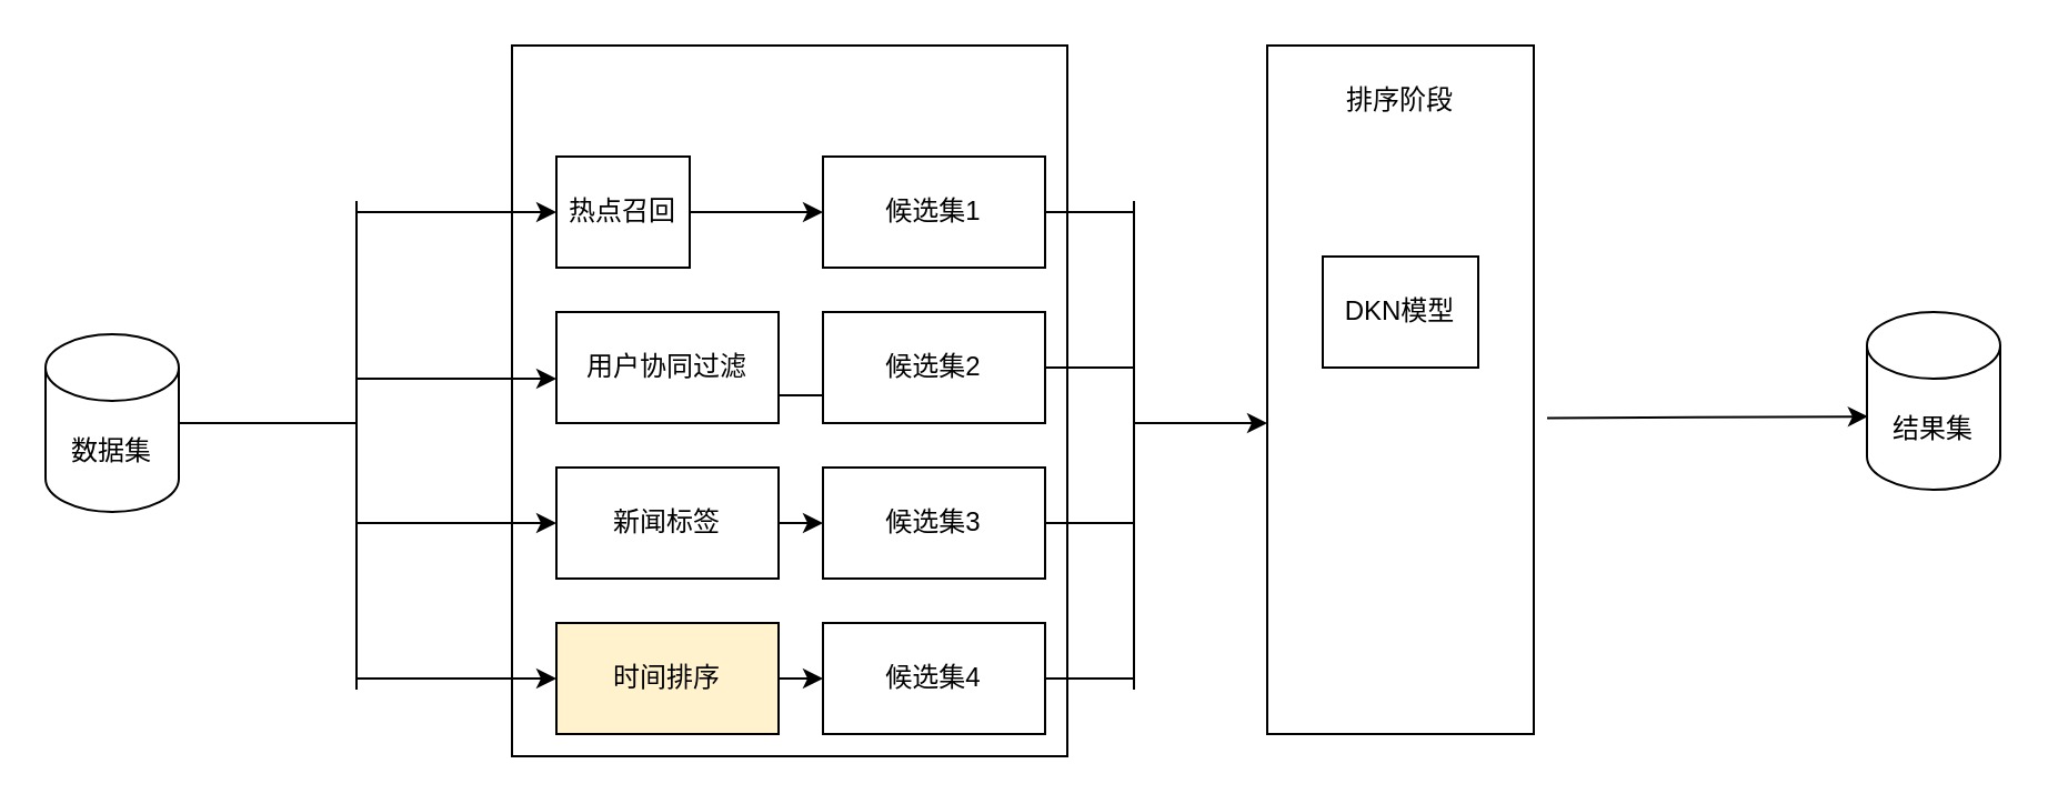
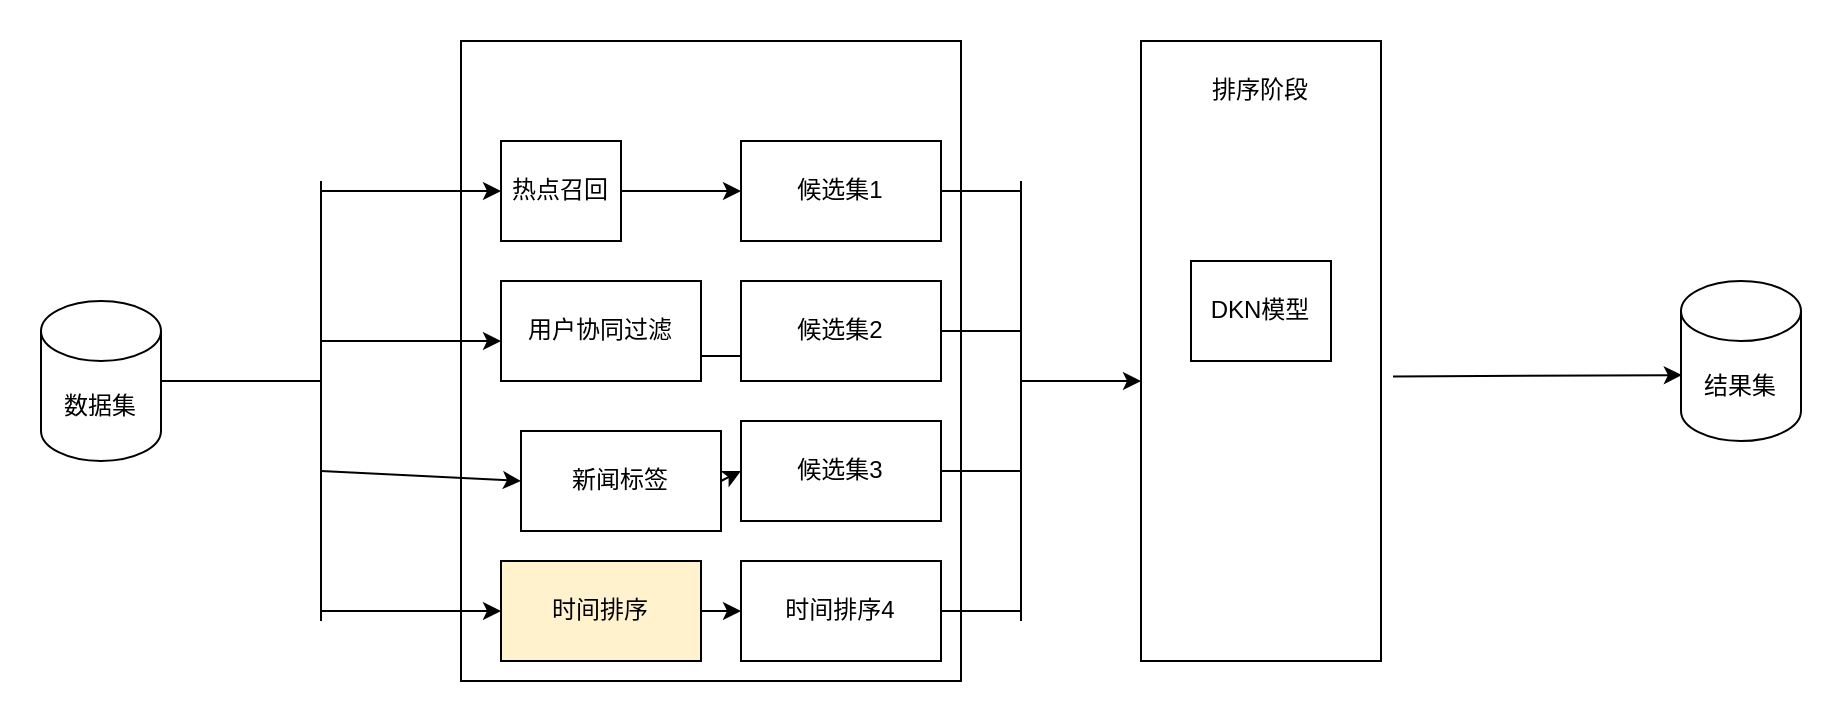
  <mxCell id="0" />
  <mxCell id="1" parent="0" />
  <mxCell id="2" value="数据集" style="shape=cylinder3;whiteSpace=wrap;html=1;boundedLbl=1;backgroundOutline=1;size=15;" vertex="1" parent="1"><mxGeometry x="20" y="150" width="60" height="80" as="geometry" /></mxCell>
  <mxCell id="3" value="" style="rounded=0;whiteSpace=wrap;html=1;" vertex="1" parent="1"><mxGeometry x="230" y="20" width="250" height="320" as="geometry" /></mxCell>
  <mxCell id="4" value="热点召回" style="rounded=0;whiteSpace=wrap;html=1;" vertex="1" parent="1"><mxGeometry x="250" y="70" width="60" height="50" as="geometry" /></mxCell>
  <mxCell id="5" value="用户协同过滤" style="rounded=0;whiteSpace=wrap;html=1;" vertex="1" parent="1"><mxGeometry x="250" y="140" width="100" height="50" as="geometry" /></mxCell>
- <mxCell id="6" value="新闻标签" style="rounded=0;whiteSpace=wrap;html=1;" vertex="1" parent="1"><mxGeometry x="250" y="210" width="100" height="50" as="geometry" /></mxCell>
+ <mxCell id="6" value="新闻标签" style="rounded=0;whiteSpace=wrap;html=1;" vertex="1" parent="1"><mxGeometry x="260" y="215" width="100" height="50" as="geometry" /></mxCell>
  <mxCell id="7" value="时间排序" style="rounded=0;whiteSpace=wrap;html=1;fillColor=#fff2cc;" vertex="1" parent="1"><mxGeometry x="250" y="280" width="100" height="50" as="geometry" /></mxCell>
  <mxCell id="8" value="候选集1" style="rounded=0;whiteSpace=wrap;html=1;" vertex="1" parent="1"><mxGeometry x="370" y="70" width="100" height="50" as="geometry" /></mxCell>
  <mxCell id="9" value="候选集1" style="rounded=0;whiteSpace=wrap;html=1;" vertex="1" parent="1"><mxGeometry x="370" y="70" width="100" height="50" as="geometry" /></mxCell>
  <mxCell id="10" value="候选集2" style="rounded=0;whiteSpace=wrap;html=1;" vertex="1" parent="1"><mxGeometry x="370" y="140" width="100" height="50" as="geometry" /></mxCell>
- <mxCell id="11" value="候选集4" style="rounded=0;whiteSpace=wrap;html=1;" vertex="1" parent="1"><mxGeometry x="370" y="280" width="100" height="50" as="geometry" /></mxCell>
+ <mxCell id="11" value="时间排序4" style="rounded=0;whiteSpace=wrap;html=1;" vertex="1" parent="1"><mxGeometry x="370" y="280" width="100" height="50" as="geometry" /></mxCell>
  <mxCell id="12" value="候选集3" style="rounded=0;whiteSpace=wrap;html=1;" vertex="1" parent="1"><mxGeometry x="370" y="210" width="100" height="50" as="geometry" /></mxCell>
  <mxCell id="13" value="" style="rounded=0;whiteSpace=wrap;html=1;" vertex="1" parent="1"><mxGeometry x="570" y="20" width="120" height="310" as="geometry" /></mxCell>
  <mxCell id="14" value="排序阶段" style="text;html=1;strokeColor=none;fillColor=none;align=center;verticalAlign=middle;whiteSpace=wrap;rounded=0;" vertex="1" parent="1"><mxGeometry x="600" y="30" width="60" height="30" as="geometry" /></mxCell>
- <mxCell id="15" value="DKN模型" style="rounded=0;whiteSpace=wrap;html=1;" vertex="1" parent="1"><mxGeometry x="595" y="115" width="70" height="50" as="geometry" /></mxCell>
+ <mxCell id="15" value="DKN模型" style="rounded=0;whiteSpace=wrap;html=1;" vertex="1" parent="1"><mxGeometry x="595" y="130" width="70" height="50" as="geometry" /></mxCell>
  <mxCell id="16" value="结果集" style="shape=cylinder3;whiteSpace=wrap;html=1;boundedLbl=1;backgroundOutline=1;size=15;" vertex="1" parent="1"><mxGeometry x="840" y="140" width="60" height="80" as="geometry" /></mxCell>
  <mxCell id="17" value="" style="endArrow=classic;html=1;rounded=0;entryX=0;entryY=0.5;entryDx=0;entryDy=0;endFill=1;" edge="1" parent="1" target="4"><mxGeometry width="50" height="50" relative="1" as="geometry"><mxPoint x="160" y="95" as="sourcePoint" /><mxPoint x="470" y="190" as="targetPoint" /></mxGeometry></mxCell>
  <mxCell id="18" value="" style="endArrow=classic;html=1;rounded=0;entryX=0;entryY=0.6;entryDx=0;entryDy=0;entryPerimeter=0;endFill=1;" edge="1" parent="1" target="5"><mxGeometry width="50" height="50" relative="1" as="geometry"><mxPoint x="160" y="170" as="sourcePoint" /><mxPoint x="470" y="190" as="targetPoint" /></mxGeometry></mxCell>
  <mxCell id="19" value="" style="endArrow=classic;html=1;rounded=0;entryX=0;entryY=0.5;entryDx=0;entryDy=0;endFill=1;" edge="1" parent="1" target="6"><mxGeometry width="50" height="50" relative="1" as="geometry"><mxPoint x="160" y="235" as="sourcePoint" /><mxPoint x="470" y="190" as="targetPoint" /></mxGeometry></mxCell>
  <mxCell id="20" value="" style="endArrow=classic;html=1;rounded=0;entryX=0;entryY=0.5;entryDx=0;entryDy=0;endFill=1;" edge="1" parent="1" target="7"><mxGeometry width="50" height="50" relative="1" as="geometry"><mxPoint x="160" y="305" as="sourcePoint" /><mxPoint x="470" y="190" as="targetPoint" /></mxGeometry></mxCell>
  <mxCell id="21" value="" style="endArrow=none;html=1;rounded=0;" edge="1" parent="1"><mxGeometry width="50" height="50" relative="1" as="geometry"><mxPoint x="160" y="310" as="sourcePoint" /><mxPoint x="160" y="90" as="targetPoint" /></mxGeometry></mxCell>
  <mxCell id="22" value="" style="endArrow=none;html=1;rounded=0;entryX=1;entryY=0.5;entryDx=0;entryDy=0;entryPerimeter=0;" edge="1" parent="1" target="2"><mxGeometry width="50" height="50" relative="1" as="geometry"><mxPoint x="160" y="190" as="sourcePoint" /><mxPoint x="470" y="190" as="targetPoint" /></mxGeometry></mxCell>
  <mxCell id="23" value="" style="endArrow=classic;html=1;rounded=0;exitX=1;exitY=0.5;exitDx=0;exitDy=0;entryX=0;entryY=0.5;entryDx=0;entryDy=0;" edge="1" parent="1" source="4" target="9"><mxGeometry width="50" height="50" relative="1" as="geometry"><mxPoint x="420" y="240" as="sourcePoint" /><mxPoint x="470" y="190" as="targetPoint" /></mxGeometry></mxCell>
  <mxCell id="24" value="" style="endArrow=none;html=1;rounded=0;exitX=1;exitY=0.75;exitDx=0;exitDy=0;entryX=0;entryY=0.75;entryDx=0;entryDy=0;" edge="1" parent="1" source="5" target="10"><mxGeometry width="50" height="50" relative="1" as="geometry"><mxPoint x="420" y="240" as="sourcePoint" /><mxPoint x="470" y="190" as="targetPoint" /></mxGeometry></mxCell>
  <mxCell id="25" value="" style="endArrow=classic;html=1;rounded=0;exitX=1;exitY=0.5;exitDx=0;exitDy=0;entryX=0;entryY=0.5;entryDx=0;entryDy=0;" edge="1" parent="1" source="6" target="12"><mxGeometry width="50" height="50" relative="1" as="geometry"><mxPoint x="420" y="240" as="sourcePoint" /><mxPoint x="470" y="190" as="targetPoint" /></mxGeometry></mxCell>
  <mxCell id="26" value="" style="endArrow=classic;html=1;rounded=0;exitX=1;exitY=0.5;exitDx=0;exitDy=0;entryX=0;entryY=0.5;entryDx=0;entryDy=0;" edge="1" parent="1" source="7" target="11"><mxGeometry width="50" height="50" relative="1" as="geometry"><mxPoint x="420" y="240" as="sourcePoint" /><mxPoint x="470" y="190" as="targetPoint" /></mxGeometry></mxCell>
  <mxCell id="27" value="" style="endArrow=classic;html=1;rounded=0;entryX=0.007;entryY=0.588;entryDx=0;entryDy=0;entryPerimeter=0;exitX=1.05;exitY=0.541;exitDx=0;exitDy=0;exitPerimeter=0;" edge="1" parent="1" source="13" target="16"><mxGeometry width="50" height="50" relative="1" as="geometry"><mxPoint x="420" y="240" as="sourcePoint" /><mxPoint x="470" y="190" as="targetPoint" /></mxGeometry></mxCell>
  <mxCell id="28" value="" style="endArrow=none;html=1;rounded=0;entryX=1;entryY=0.5;entryDx=0;entryDy=0;" edge="1" parent="1" target="9"><mxGeometry width="50" height="50" relative="1" as="geometry"><mxPoint x="510" y="95" as="sourcePoint" /><mxPoint x="470" y="190" as="targetPoint" /></mxGeometry></mxCell>
  <mxCell id="29" value="" style="endArrow=none;html=1;rounded=0;entryX=1;entryY=0.5;entryDx=0;entryDy=0;" edge="1" parent="1" target="10"><mxGeometry width="50" height="50" relative="1" as="geometry"><mxPoint x="510" y="165" as="sourcePoint" /><mxPoint x="470" y="190" as="targetPoint" /></mxGeometry></mxCell>
  <mxCell id="30" value="" style="endArrow=none;html=1;rounded=0;entryX=1;entryY=0.5;entryDx=0;entryDy=0;" edge="1" parent="1" target="12"><mxGeometry width="50" height="50" relative="1" as="geometry"><mxPoint x="510" y="235" as="sourcePoint" /><mxPoint x="470" y="190" as="targetPoint" /></mxGeometry></mxCell>
  <mxCell id="31" value="" style="endArrow=none;html=1;rounded=0;entryX=1;entryY=0.5;entryDx=0;entryDy=0;" edge="1" parent="1" target="11"><mxGeometry width="50" height="50" relative="1" as="geometry"><mxPoint x="510" y="305" as="sourcePoint" /><mxPoint x="470" y="190" as="targetPoint" /></mxGeometry></mxCell>
  <mxCell id="32" value="" style="endArrow=none;html=1;rounded=0;" edge="1" parent="1"><mxGeometry width="50" height="50" relative="1" as="geometry"><mxPoint x="510" y="90" as="sourcePoint" /><mxPoint x="510" y="310" as="targetPoint" /></mxGeometry></mxCell>
  <mxCell id="33" value="" style="endArrow=classic;html=1;rounded=0;endFill=1;" edge="1" parent="1"><mxGeometry width="50" height="50" relative="1" as="geometry"><mxPoint x="510" y="190" as="sourcePoint" /><mxPoint x="570" y="190" as="targetPoint" /></mxGeometry></mxCell>
